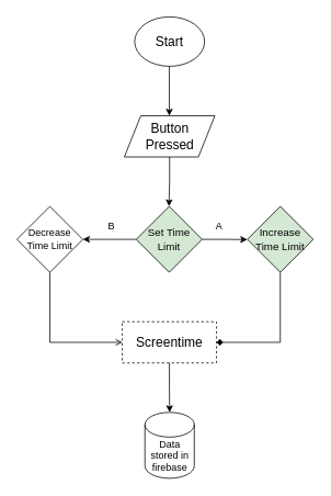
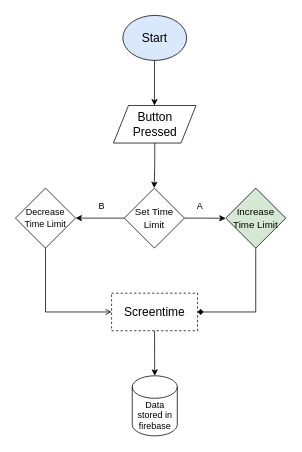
  <mxCell id="0" />
  <mxCell id="1" parent="0" />
- <mxCell id="2" value="&lt;font style=&quot;font-size: 16px;&quot;&gt;Start&lt;/font&gt;" style="ellipse;whiteSpace=wrap;html=1;" parent="1" vertex="1"><mxGeometry x="163" y="20" width="85" height="60" as="geometry" /></mxCell>
+ <mxCell id="2" value="&lt;font style=&quot;font-size: 16px;&quot;&gt;Start&lt;/font&gt;" style="ellipse;whiteSpace=wrap;html=1;fillColor=#dae8fc;" parent="1" vertex="1"><mxGeometry x="163" y="20" width="85" height="60" as="geometry" /></mxCell>
  <mxCell id="3" value="" style="endArrow=classic;html=1;rounded=0;" parent="1" edge="1"><mxGeometry width="50" height="50" relative="1" as="geometry"><mxPoint x="205.16" y="80" as="sourcePoint" /><mxPoint x="205.16" y="140" as="targetPoint" /></mxGeometry></mxCell>
  <mxCell id="4" style="edgeStyle=orthogonalEdgeStyle;rounded=0;orthogonalLoop=1;jettySize=auto;html=1;entryX=0.5;entryY=0;entryDx=0;entryDy=0;" parent="1" source="5" edge="1"><mxGeometry relative="1" as="geometry"><mxPoint x="204.75" y="250" as="targetPoint" /></mxGeometry></mxCell>
  <mxCell id="5" value="&lt;font style=&quot;font-size: 16px;&quot;&gt;Button Pressed&lt;/font&gt;" style="shape=parallelogram;perimeter=parallelogramPerimeter;whiteSpace=wrap;html=1;fixedSize=1;" parent="1" vertex="1"><mxGeometry x="150.5" y="140" width="110" height="50" as="geometry" /></mxCell>
  <mxCell id="6" value="&lt;font style=&quot;font-size: 16px;&quot;&gt;Screentime&lt;/font&gt;" style="rounded=0;whiteSpace=wrap;html=1;dashed=1;" parent="1" vertex="1"><mxGeometry x="148" y="390" width="114.5" height="50" as="geometry" /></mxCell>
  <mxCell id="7" value="Data stored in firebase" style="shape=cylinder3;whiteSpace=wrap;html=1;boundedLbl=1;backgroundOutline=1;size=15;" parent="1" vertex="1"><mxGeometry x="175.5" y="500" width="60" height="80" as="geometry" /></mxCell>
  <mxCell id="8" style="edgeStyle=orthogonalEdgeStyle;rounded=0;orthogonalLoop=1;jettySize=auto;html=1;exitX=0.5;exitY=1;exitDx=0;exitDy=0;entryX=0.5;entryY=0;entryDx=0;entryDy=0;entryPerimeter=0;" parent="1" source="6" edge="1"><mxGeometry relative="1" as="geometry"><mxPoint x="205.5" y="500" as="targetPoint" /></mxGeometry></mxCell>
  <mxCell id="9" style="edgeStyle=orthogonalEdgeStyle;rounded=0;orthogonalLoop=1;jettySize=auto;html=1;exitX=1;exitY=0.5;exitDx=0;exitDy=0;" parent="1" source="11" edge="1"><mxGeometry relative="1" as="geometry"><mxPoint x="300" y="290.276" as="targetPoint" /></mxGeometry></mxCell>
  <mxCell id="10" style="edgeStyle=orthogonalEdgeStyle;rounded=0;orthogonalLoop=1;jettySize=auto;html=1;" parent="1" source="11" edge="1"><mxGeometry relative="1" as="geometry"><mxPoint x="100" y="290" as="targetPoint" /></mxGeometry></mxCell>
- <mxCell id="11" value="&lt;font style=&quot;font-size: 13px;&quot;&gt;Set Time Limit&lt;/font&gt;" style="rhombus;whiteSpace=wrap;html=1;fillColor=#d5e8d4;" parent="1" vertex="1"><mxGeometry x="165" y="250" width="80" height="80" as="geometry" /></mxCell>
+ <mxCell id="11" value="&lt;font style=&quot;font-size: 13px;&quot;&gt;Set Time Limit&lt;/font&gt;" style="rhombus;whiteSpace=wrap;html=1;" parent="1" vertex="1"><mxGeometry x="165" y="250" width="80" height="80" as="geometry" /></mxCell>
  <mxCell id="12" value="A" style="text;html=1;strokeColor=none;fillColor=none;align=center;verticalAlign=middle;whiteSpace=wrap;rounded=0;" parent="1" vertex="1"><mxGeometry x="235.5" y="260" width="60" height="30" as="geometry" /></mxCell>
  <mxCell id="13" value="B" style="text;html=1;strokeColor=none;fillColor=none;align=center;verticalAlign=middle;whiteSpace=wrap;rounded=0;" parent="1" vertex="1"><mxGeometry x="105" y="260" width="60" height="30" as="geometry" /></mxCell>
  <mxCell id="14" style="edgeStyle=orthogonalEdgeStyle;rounded=0;orthogonalLoop=1;jettySize=auto;html=1;exitX=0.5;exitY=1;exitDx=0;exitDy=0;entryX=1;entryY=0.5;entryDx=0;entryDy=0;endArrow=diamond;" parent="1" source="15" target="6" edge="1"><mxGeometry relative="1" as="geometry" /></mxCell>
  <mxCell id="15" value="&lt;font style=&quot;font-size: 13px;&quot;&gt;Increase Time Limit&lt;/font&gt;" style="rhombus;whiteSpace=wrap;html=1;fillColor=#d5e8d4;" parent="1" vertex="1"><mxGeometry x="300" y="250" width="80" height="80" as="geometry" /></mxCell>
  <mxCell id="16" style="edgeStyle=orthogonalEdgeStyle;rounded=0;orthogonalLoop=1;jettySize=auto;html=1;exitX=0.5;exitY=1;exitDx=0;exitDy=0;entryX=0;entryY=0.5;entryDx=0;entryDy=0;endArrow=open;" parent="1" source="17" target="6" edge="1"><mxGeometry relative="1" as="geometry" /></mxCell>
  <mxCell id="17" value="&lt;font style=&quot;font-size: 12px;&quot;&gt;Decrease Time Limit&lt;/font&gt;" style="rhombus;whiteSpace=wrap;html=1;" parent="1" vertex="1"><mxGeometry x="20" y="250" width="80" height="80" as="geometry" /></mxCell>
